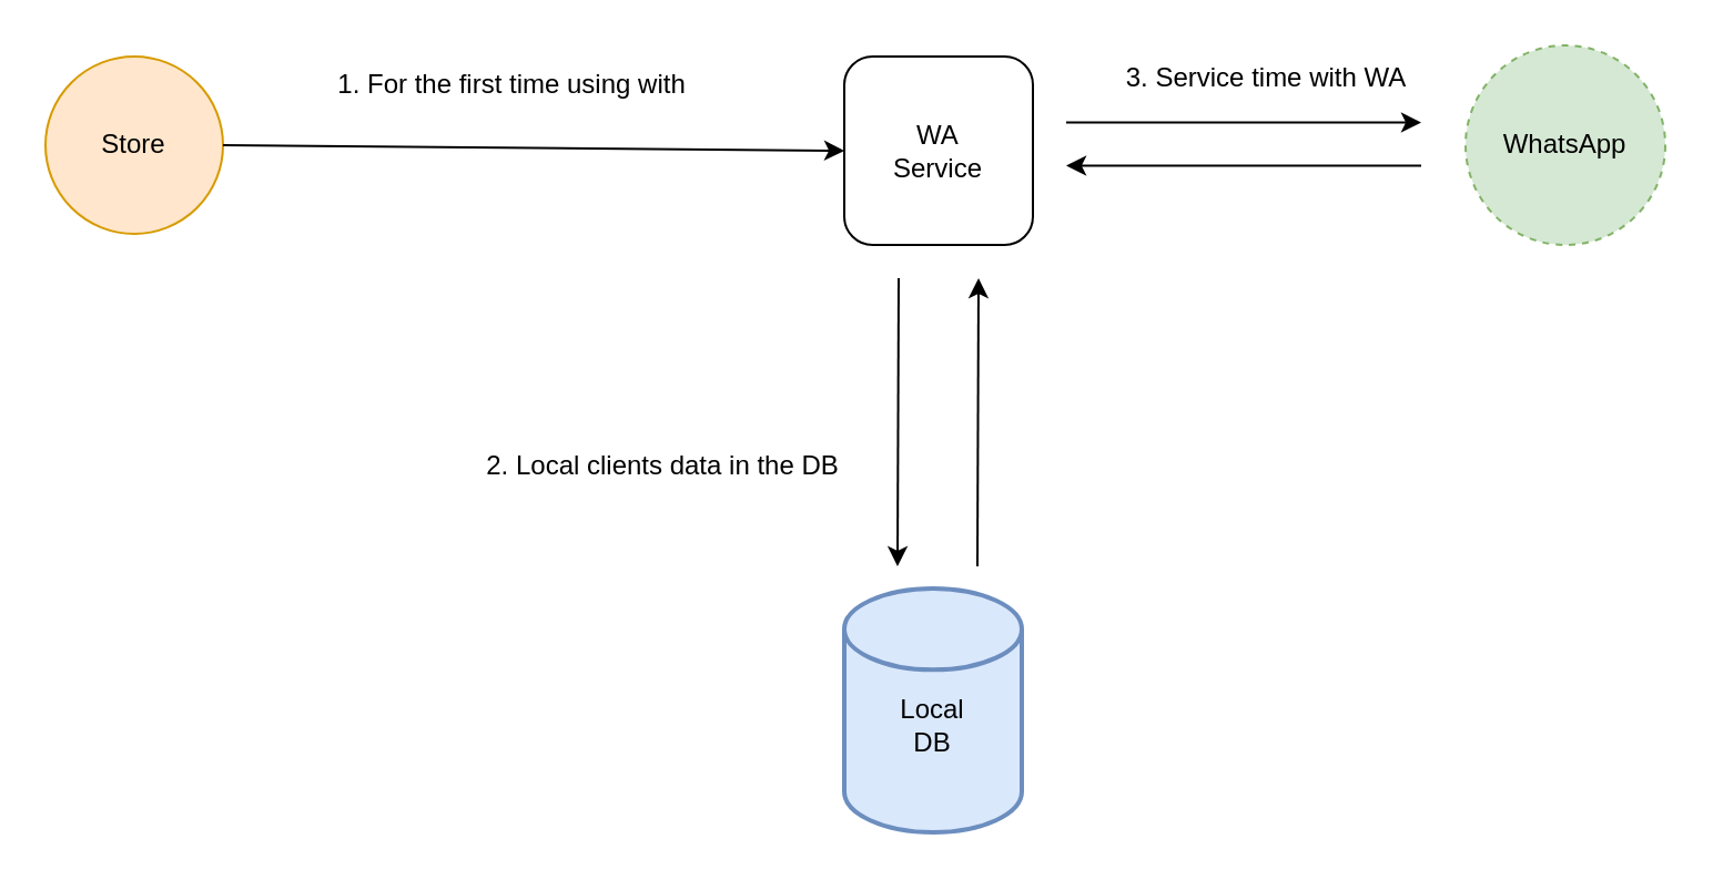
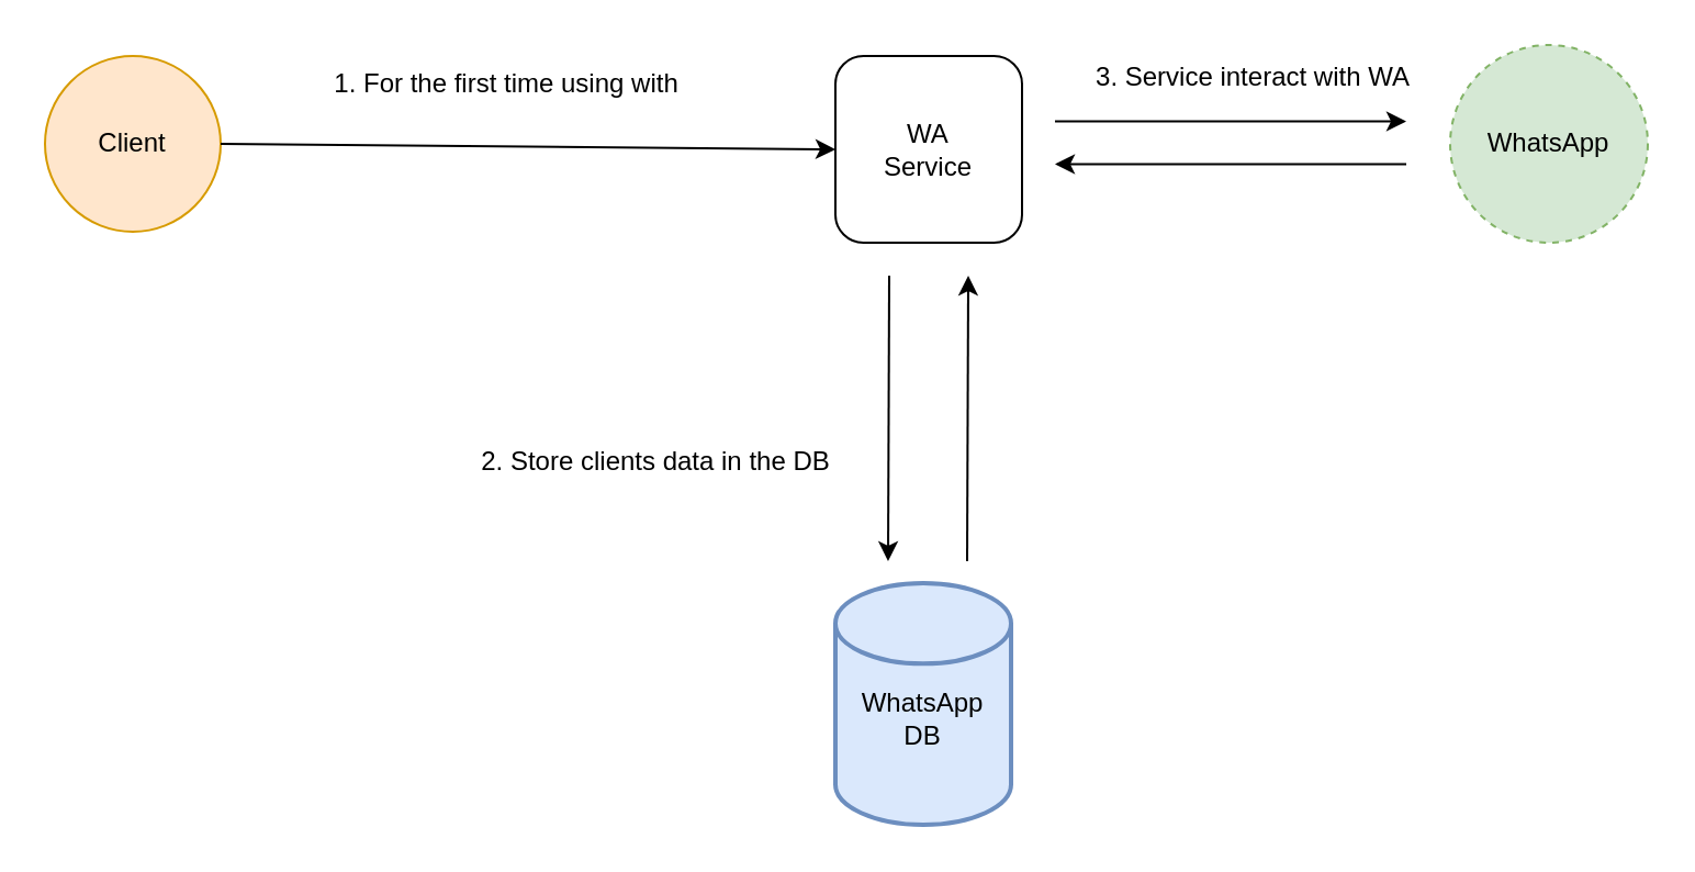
  <mxCell id="0" />
  <mxCell id="1" parent="0" />
- <mxCell id="2" value="&lt;div&gt;&lt;br&gt;&lt;/div&gt;Local&lt;div&gt;DB&lt;/div&gt;" style="strokeWidth=2;html=1;shape=mxgraph.flowchart.database;whiteSpace=wrap;fillColor=#dae8fc;strokeColor=#6c8ebf;" vertex="1" parent="1"><mxGeometry x="380" y="265" width="80" height="110" as="geometry" /></mxCell>
+ <mxCell id="2" value="&lt;div&gt;&lt;br&gt;&lt;/div&gt;WhatsApp&lt;div&gt;DB&lt;/div&gt;" style="strokeWidth=2;html=1;shape=mxgraph.flowchart.database;whiteSpace=wrap;fillColor=#dae8fc;strokeColor=#6c8ebf;" vertex="1" parent="1"><mxGeometry x="380" y="265" width="80" height="110" as="geometry" /></mxCell>
  <mxCell id="3" value="WA&lt;div&gt;Service&lt;/div&gt;" style="whiteSpace=wrap;html=1;aspect=fixed;rounded=1;" vertex="1" parent="1"><mxGeometry x="380" y="25" width="85" height="85" as="geometry" /></mxCell>
- <mxCell id="4" value="Store" style="ellipse;whiteSpace=wrap;html=1;aspect=fixed;fillColor=#ffe6cc;strokeColor=#d79b00;" vertex="1" parent="1"><mxGeometry x="20" y="25" width="80" height="80" as="geometry" /></mxCell>
+ <mxCell id="4" value="Client" style="ellipse;whiteSpace=wrap;html=1;aspect=fixed;fillColor=#ffe6cc;strokeColor=#d79b00;" vertex="1" parent="1"><mxGeometry x="20" y="25" width="80" height="80" as="geometry" /></mxCell>
  <mxCell id="5" value="" style="endArrow=classic;html=1;rounded=0;entryX=0;entryY=0.5;entryDx=0;entryDy=0;" edge="1" parent="1" target="3"><mxGeometry width="50" height="50" relative="1" as="geometry"><mxPoint x="100" y="65" as="sourcePoint" /><mxPoint x="30" y="15" as="targetPoint" /></mxGeometry></mxCell>
  <mxCell id="6" value="&lt;span style=&quot;background-color: transparent; color: light-dark(rgb(0, 0, 0), rgb(255, 255, 255));&quot;&gt;1. For the first time using with&lt;/span&gt;" style="text;html=1;align=center;verticalAlign=middle;resizable=0;points=[];autosize=1;strokeColor=none;fillColor=none;" vertex="1" parent="1"><mxGeometry x="130" y="23" width="200" height="30" as="geometry" /></mxCell>
- <mxCell id="7" value="&lt;span style=&quot;background-color: transparent; color: light-dark(rgb(0, 0, 0), rgb(255, 255, 255));&quot;&gt;2. Local clients data in the DB&lt;/span&gt;" style="text;html=1;align=center;verticalAlign=middle;resizable=0;points=[];autosize=1;strokeColor=none;fillColor=none;" vertex="1" parent="1"><mxGeometry x="207.5" y="195" width="180" height="30" as="geometry" /></mxCell>
+ <mxCell id="7" value="&lt;span style=&quot;background-color: transparent; color: light-dark(rgb(0, 0, 0), rgb(255, 255, 255));&quot;&gt;2. Store clients data in the DB&lt;/span&gt;" style="text;html=1;align=center;verticalAlign=middle;resizable=0;points=[];autosize=1;strokeColor=none;fillColor=none;" vertex="1" parent="1"><mxGeometry x="207.5" y="195" width="180" height="30" as="geometry" /></mxCell>
  <mxCell id="8" value="" style="endArrow=classic;html=1;rounded=0;" edge="1" parent="1"><mxGeometry width="50" height="50" relative="1" as="geometry"><mxPoint x="440" y="255" as="sourcePoint" /><mxPoint x="440.5" y="125" as="targetPoint" /></mxGeometry></mxCell>
  <mxCell id="9" value="" style="endArrow=classic;html=1;rounded=0;" edge="1" parent="1"><mxGeometry width="50" height="50" relative="1" as="geometry"><mxPoint x="404.5" y="125" as="sourcePoint" /><mxPoint x="404" y="255" as="targetPoint" /></mxGeometry></mxCell>
  <mxCell id="10" value="WhatsApp" style="ellipse;whiteSpace=wrap;html=1;aspect=fixed;fillColor=#d5e8d4;strokeColor=#82b366;dashed=1;" vertex="1" parent="1"><mxGeometry x="660" y="20" width="90" height="90" as="geometry" /></mxCell>
  <mxCell id="11" value="" style="endArrow=classic;html=1;rounded=0;" edge="1" parent="1"><mxGeometry width="50" height="50" relative="1" as="geometry"><mxPoint x="480" y="54.75" as="sourcePoint" /><mxPoint x="640" y="54.75" as="targetPoint" /></mxGeometry></mxCell>
  <mxCell id="12" value="" style="endArrow=classic;html=1;rounded=0;" edge="1" parent="1"><mxGeometry width="50" height="50" relative="1" as="geometry"><mxPoint x="640" y="74.25" as="sourcePoint" /><mxPoint x="480" y="74.25" as="targetPoint" /></mxGeometry></mxCell>
- <mxCell id="13" value="&lt;span style=&quot;background-color: transparent; color: light-dark(rgb(0, 0, 0), rgb(255, 255, 255));&quot;&gt;3. Service time with WA&lt;/span&gt;" style="text;html=1;align=center;verticalAlign=middle;resizable=0;points=[];autosize=1;strokeColor=none;fillColor=none;" vertex="1" parent="1"><mxGeometry x="485" y="20" width="170" height="30" as="geometry" /></mxCell>
+ <mxCell id="13" value="&lt;span style=&quot;background-color: transparent; color: light-dark(rgb(0, 0, 0), rgb(255, 255, 255));&quot;&gt;3. Service interact with WA&lt;/span&gt;" style="text;html=1;align=center;verticalAlign=middle;resizable=0;points=[];autosize=1;strokeColor=none;fillColor=none;" vertex="1" parent="1"><mxGeometry x="485" y="20" width="170" height="30" as="geometry" /></mxCell>
